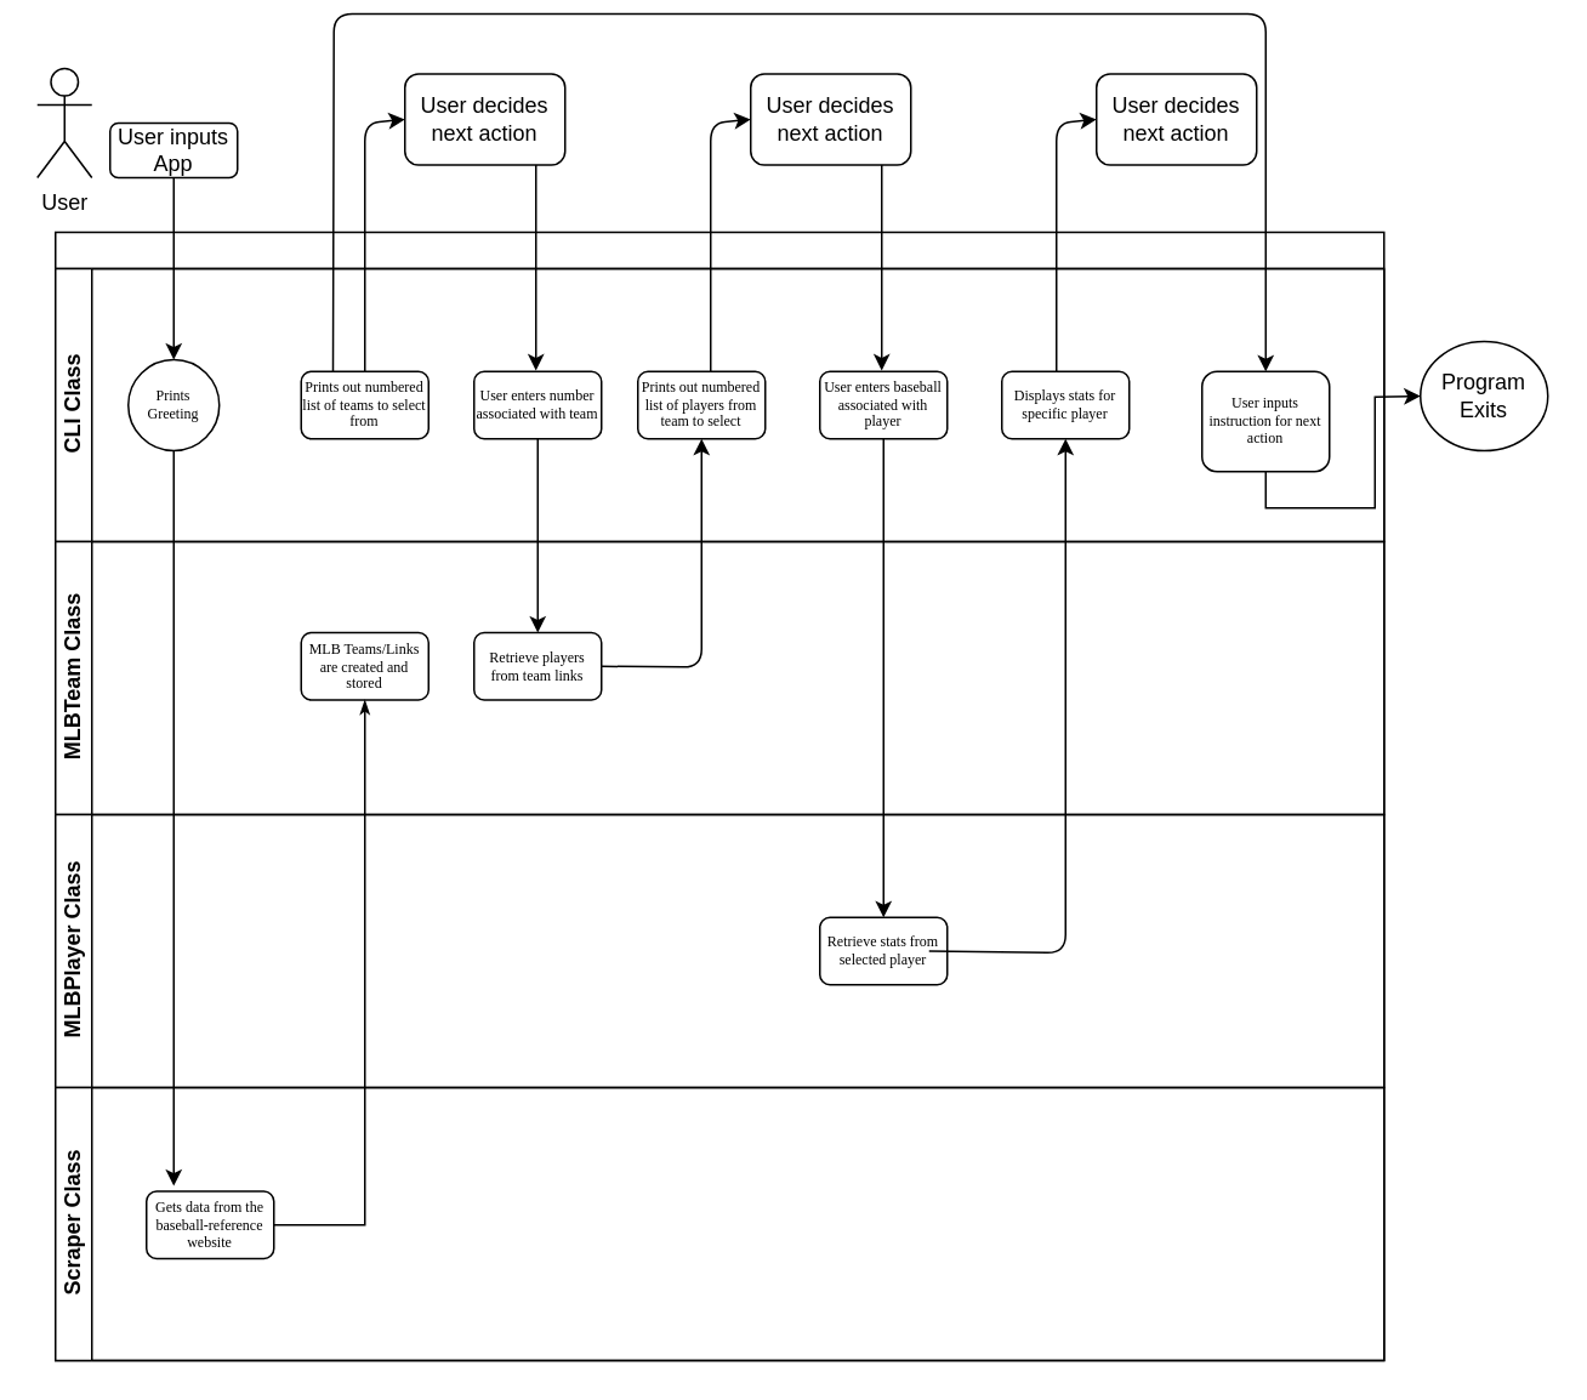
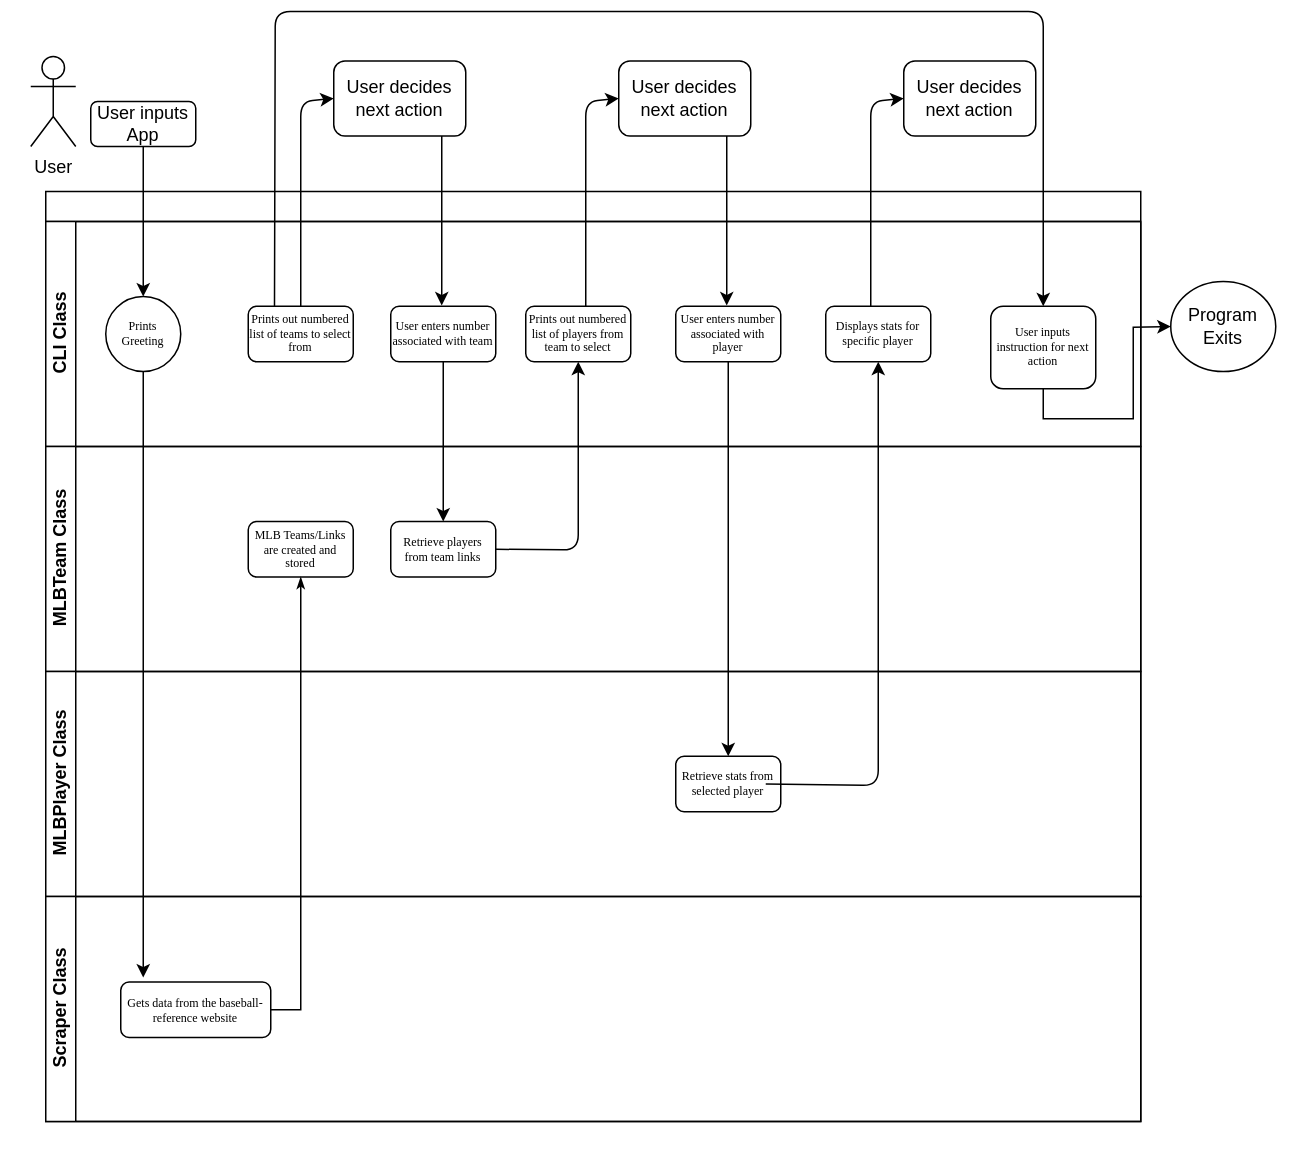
  <mxCell id="0" />
  <mxCell id="1" parent="0" />
  <mxCell id="2" value="" style="swimlane;html=1;childLayout=stackLayout;horizontal=1;startSize=20;horizontalStack=0;rounded=0;shadow=0;labelBackgroundColor=none;strokeWidth=1;fontFamily=Verdana;fontSize=8;align=center;" parent="1" vertex="1"><mxGeometry x="30" y="110" width="730" height="620" as="geometry"><mxRectangle x="180" y="70" width="50" height="40" as="alternateBounds" /></mxGeometry></mxCell>
  <mxCell id="3" value="CLI Class" style="swimlane;html=1;startSize=20;horizontal=0;" parent="2" vertex="1"><mxGeometry y="20" width="730" height="150" as="geometry" /></mxCell>
  <mxCell id="4" value="Prints Greeting" style="ellipse;whiteSpace=wrap;html=1;rounded=0;shadow=0;labelBackgroundColor=none;strokeWidth=1;fontFamily=Verdana;fontSize=8;align=center;" parent="3" vertex="1"><mxGeometry x="40" y="50" width="50" height="50" as="geometry" /></mxCell>
  <mxCell id="5" value="Prints out numbered list of teams to select from" style="rounded=1;whiteSpace=wrap;html=1;shadow=0;labelBackgroundColor=none;strokeWidth=1;fontFamily=Verdana;fontSize=8;align=center;" parent="3" vertex="1"><mxGeometry x="135" y="56.5" width="70" height="37" as="geometry" /></mxCell>
  <mxCell id="6" value="User inputs instruction for next action" style="rounded=1;whiteSpace=wrap;html=1;shadow=0;labelBackgroundColor=none;strokeWidth=1;fontFamily=Verdana;fontSize=8;align=center;" vertex="1" parent="3"><mxGeometry x="630" y="56.5" width="70" height="55" as="geometry" /></mxCell>
  <mxCell id="7" value="User enters number associated with team" style="rounded=1;whiteSpace=wrap;html=1;shadow=0;labelBackgroundColor=none;strokeWidth=1;fontFamily=Verdana;fontSize=8;align=center;" vertex="1" parent="3"><mxGeometry x="230" y="56.5" width="70" height="37" as="geometry" /></mxCell>
  <mxCell id="8" value="Prints out numbered list of players from team to select" style="rounded=1;whiteSpace=wrap;html=1;shadow=0;labelBackgroundColor=none;strokeWidth=1;fontFamily=Verdana;fontSize=8;align=center;" vertex="1" parent="3"><mxGeometry x="320" y="56.5" width="70" height="37" as="geometry" /></mxCell>
  <mxCell id="9" value="Displays stats for specific player" style="rounded=1;whiteSpace=wrap;html=1;shadow=0;labelBackgroundColor=none;strokeWidth=1;fontFamily=Verdana;fontSize=8;align=center;" vertex="1" parent="3"><mxGeometry x="520" y="56.5" width="70" height="37" as="geometry" /></mxCell>
  <mxCell id="10" value="" style="endArrow=classic;html=1;fontSize=10;entryX=0.5;entryY=0;entryDx=0;entryDy=0;exitX=0.25;exitY=0;exitDx=0;exitDy=0;" edge="1" parent="3" source="5" target="6"><mxGeometry width="50" height="50" relative="1" as="geometry"><mxPoint x="400" y="70" as="sourcePoint" /><mxPoint x="450" y="20" as="targetPoint" /><Array as="points"><mxPoint x="153" y="-140" /><mxPoint x="665" y="-140" /></Array></mxGeometry></mxCell>
  <mxCell id="11" value="MLBTeam Class&lt;br&gt;" style="swimlane;html=1;startSize=20;horizontal=0;" parent="2" vertex="1"><mxGeometry y="170" width="730" height="150" as="geometry" /></mxCell>
  <mxCell id="12" value="MLB Teams/Links are created and stored" style="rounded=1;whiteSpace=wrap;html=1;shadow=0;labelBackgroundColor=none;strokeWidth=1;fontFamily=Verdana;fontSize=8;align=center;" parent="11" vertex="1"><mxGeometry x="135" y="50.0" width="70" height="37" as="geometry" /></mxCell>
  <mxCell id="13" value="Retrieve players from team links" style="rounded=1;whiteSpace=wrap;html=1;shadow=0;labelBackgroundColor=none;strokeWidth=1;fontFamily=Verdana;fontSize=8;align=center;" parent="11" vertex="1"><mxGeometry x="230" y="50.0" width="70" height="37" as="geometry" /></mxCell>
  <mxCell id="14" value="MLBPlayer Class" style="swimlane;html=1;startSize=20;horizontal=0;" parent="2" vertex="1"><mxGeometry y="320" width="730" height="150" as="geometry" /></mxCell>
  <mxCell id="15" value="Retrieve stats from selected player" style="rounded=1;whiteSpace=wrap;html=1;shadow=0;labelBackgroundColor=none;strokeWidth=1;fontFamily=Verdana;fontSize=8;align=center;" vertex="1" parent="14"><mxGeometry x="420" y="56.5" width="70" height="37" as="geometry" /></mxCell>
  <mxCell id="16" value="" style="endArrow=classic;html=1;exitX=1;exitY=0.5;exitDx=0;exitDy=0;entryX=0.5;entryY=1;entryDx=0;entryDy=0;" edge="1" parent="14" target="9"><mxGeometry width="50" height="50" relative="1" as="geometry"><mxPoint x="480" y="75" as="sourcePoint" /><mxPoint x="535" y="-200" as="targetPoint" /><Array as="points"><mxPoint x="555" y="76" /></Array></mxGeometry></mxCell>
  <mxCell id="17" value="Scraper Class" style="swimlane;html=1;startSize=20;horizontal=0;" vertex="1" parent="2"><mxGeometry y="470" width="730" height="150" as="geometry" /></mxCell>
- <mxCell id="18" value="Gets data from the baseball-reference website" style="rounded=1;whiteSpace=wrap;html=1;shadow=0;labelBackgroundColor=none;strokeWidth=1;fontFamily=Verdana;fontSize=8;align=center;" vertex="1" parent="17"><mxGeometry x="50" y="57.0" width="70" height="37" as="geometry" /></mxCell>
+ <mxCell id="18" value="Gets data from the baseball-reference website" style="rounded=1;whiteSpace=wrap;html=1;shadow=0;labelBackgroundColor=none;strokeWidth=1;fontFamily=Verdana;fontSize=8;align=center;" vertex="1" parent="17"><mxGeometry x="50" y="57.0" width="100" height="37" as="geometry" /></mxCell>
  <mxCell id="19" style="edgeStyle=orthogonalEdgeStyle;rounded=0;html=1;labelBackgroundColor=none;startArrow=none;startFill=0;startSize=5;endArrow=classicThin;endFill=1;endSize=5;jettySize=auto;orthogonalLoop=1;strokeWidth=1;fontFamily=Verdana;fontSize=8;exitX=1;exitY=0.5;exitDx=0;exitDy=0;" edge="1" parent="2" source="18" target="12"><mxGeometry relative="1" as="geometry"><mxPoint x="135" y="545.5" as="sourcePoint" /><mxPoint x="165" y="260" as="targetPoint" /><Array as="points"><mxPoint x="170" y="546" /></Array></mxGeometry></mxCell>
  <mxCell id="20" value="" style="endArrow=classic;html=1;exitX=0.5;exitY=1;exitDx=0;exitDy=0;" edge="1" parent="2" source="4"><mxGeometry width="50" height="50" relative="1" as="geometry"><mxPoint x="320" y="320" as="sourcePoint" /><mxPoint x="65" y="524" as="targetPoint" /></mxGeometry></mxCell>
  <mxCell id="21" value="" style="endArrow=classic;html=1;exitX=0.5;exitY=1;exitDx=0;exitDy=0;entryX=0.5;entryY=0;entryDx=0;entryDy=0;" edge="1" parent="2" source="7" target="13"><mxGeometry width="50" height="50" relative="1" as="geometry"><mxPoint x="320" y="300" as="sourcePoint" /><mxPoint x="370" y="250" as="targetPoint" /></mxGeometry></mxCell>
  <mxCell id="22" value="" style="endArrow=classic;html=1;exitX=1;exitY=0.5;exitDx=0;exitDy=0;entryX=0.5;entryY=1;entryDx=0;entryDy=0;" edge="1" parent="2" source="13" target="8"><mxGeometry width="50" height="50" relative="1" as="geometry"><mxPoint x="320" y="310" as="sourcePoint" /><mxPoint x="340" y="120" as="targetPoint" /><Array as="points"><mxPoint x="355" y="239" /></Array></mxGeometry></mxCell>
  <mxCell id="23" value="User" style="shape=umlActor;verticalLabelPosition=bottom;verticalAlign=top;html=1;outlineConnect=0;" vertex="1" parent="1"><mxGeometry x="20" y="20" width="30" height="60" as="geometry" /></mxCell>
  <mxCell id="24" value="User inputs App" style="rounded=1;whiteSpace=wrap;html=1;" vertex="1" parent="1"><mxGeometry x="60" y="50" width="70" height="30" as="geometry" /></mxCell>
  <mxCell id="25" value="" style="endArrow=classic;html=1;exitX=0.5;exitY=1;exitDx=0;exitDy=0;entryX=0.5;entryY=0;entryDx=0;entryDy=0;" edge="1" parent="1" source="24" target="4"><mxGeometry width="50" height="50" relative="1" as="geometry"><mxPoint x="350" y="90" as="sourcePoint" /><mxPoint x="400" as="targetPoint" y="40" /><Array as="points" /></mxGeometry></mxCell>
  <mxCell id="26" value="User decides next action" style="rounded=1;whiteSpace=wrap;html=1;" vertex="1" parent="1"><mxGeometry x="222" y="23" width="88" height="50" as="geometry" /></mxCell>
  <mxCell id="27" value="" style="endArrow=classic;html=1;exitX=0.5;exitY=0;exitDx=0;exitDy=0;entryX=0;entryY=0.5;entryDx=0;entryDy=0;" edge="1" parent="1" source="5" target="26"><mxGeometry width="50" height="50" relative="1" as="geometry"><mxPoint x="350" y="200" as="sourcePoint" /><mxPoint x="200" y="50" as="targetPoint" /><Array as="points"><mxPoint x="200" y="50" /></Array></mxGeometry></mxCell>
  <mxCell id="28" style="edgeStyle=orthogonalEdgeStyle;rounded=0;orthogonalLoop=1;jettySize=auto;html=1;exitX=0.5;exitY=1;exitDx=0;exitDy=0;" edge="1" parent="1" source="6"><mxGeometry relative="1" as="geometry"><mxPoint x="780" y="200" as="targetPoint" /></mxGeometry></mxCell>
  <mxCell id="29" value="Program Exits" style="ellipse;whiteSpace=wrap;html=1;" vertex="1" parent="1"><mxGeometry x="780" y="170" width="70" height="60" as="geometry" /></mxCell>
  <mxCell id="30" value="" style="endArrow=classic;html=1;exitX=0.75;exitY=1;exitDx=0;exitDy=0;entryX=0.4;entryY=-0.014;entryDx=0;entryDy=0;entryPerimeter=0;" edge="1" parent="1"><mxGeometry width="50" height="50" relative="1" as="geometry"><mxPoint x="294" y="73" as="sourcePoint" /><mxPoint x="294" y="185.982" as="targetPoint" /></mxGeometry></mxCell>
- <mxCell id="31" value="User enters baseball associated with player" style="rounded=1;whiteSpace=wrap;html=1;shadow=0;labelBackgroundColor=none;strokeWidth=1;fontFamily=Verdana;fontSize=8;align=center;" vertex="1" parent="1"><mxGeometry x="450" y="186.5" width="70" height="37" as="geometry" /></mxCell>
+ <mxCell id="31" value="User enters number associated with player" style="rounded=1;whiteSpace=wrap;html=1;shadow=0;labelBackgroundColor=none;strokeWidth=1;fontFamily=Verdana;fontSize=8;align=center;" vertex="1" parent="1"><mxGeometry x="450" y="186.5" width="70" height="37" as="geometry" /></mxCell>
  <mxCell id="32" value="User decides next action" style="rounded=1;whiteSpace=wrap;html=1;" vertex="1" parent="1"><mxGeometry x="412" y="23" width="88" height="50" as="geometry" /></mxCell>
  <mxCell id="33" value="" style="endArrow=classic;html=1;exitX=0.5;exitY=0;exitDx=0;exitDy=0;entryX=0;entryY=0.5;entryDx=0;entryDy=0;" edge="1" parent="1" target="32"><mxGeometry width="50" height="50" relative="1" as="geometry"><mxPoint x="390" y="186.5" as="sourcePoint" /><mxPoint x="390" y="50" as="targetPoint" /><Array as="points"><mxPoint x="390" y="50" /></Array></mxGeometry></mxCell>
  <mxCell id="34" value="" style="endArrow=classic;html=1;exitX=0.75;exitY=1;exitDx=0;exitDy=0;entryX=0.4;entryY=-0.014;entryDx=0;entryDy=0;entryPerimeter=0;" edge="1" parent="1"><mxGeometry width="50" height="50" relative="1" as="geometry"><mxPoint x="484" y="73" as="sourcePoint" /><mxPoint x="484" y="185.982" as="targetPoint" /></mxGeometry></mxCell>
  <mxCell id="35" value="" style="endArrow=classic;html=1;exitX=0.5;exitY=1;exitDx=0;exitDy=0;entryX=0.5;entryY=0;entryDx=0;entryDy=0;" edge="1" parent="1" source="31" target="15"><mxGeometry width="50" height="50" relative="1" as="geometry"><mxPoint x="350" y="300" as="sourcePoint" /><mxPoint x="485" y="480" as="targetPoint" /></mxGeometry></mxCell>
  <mxCell id="36" value="User decides next action" style="rounded=1;whiteSpace=wrap;html=1;" vertex="1" parent="1"><mxGeometry x="602" y="23" width="88" height="50" as="geometry" /></mxCell>
  <mxCell id="37" value="" style="endArrow=classic;html=1;exitX=0.5;exitY=0;exitDx=0;exitDy=0;entryX=0;entryY=0.5;entryDx=0;entryDy=0;" edge="1" parent="1" target="36"><mxGeometry width="50" height="50" relative="1" as="geometry"><mxPoint x="580" y="186.5" as="sourcePoint" /><mxPoint x="580" y="50" as="targetPoint" /><Array as="points"><mxPoint x="580" y="50" /></Array></mxGeometry></mxCell>
